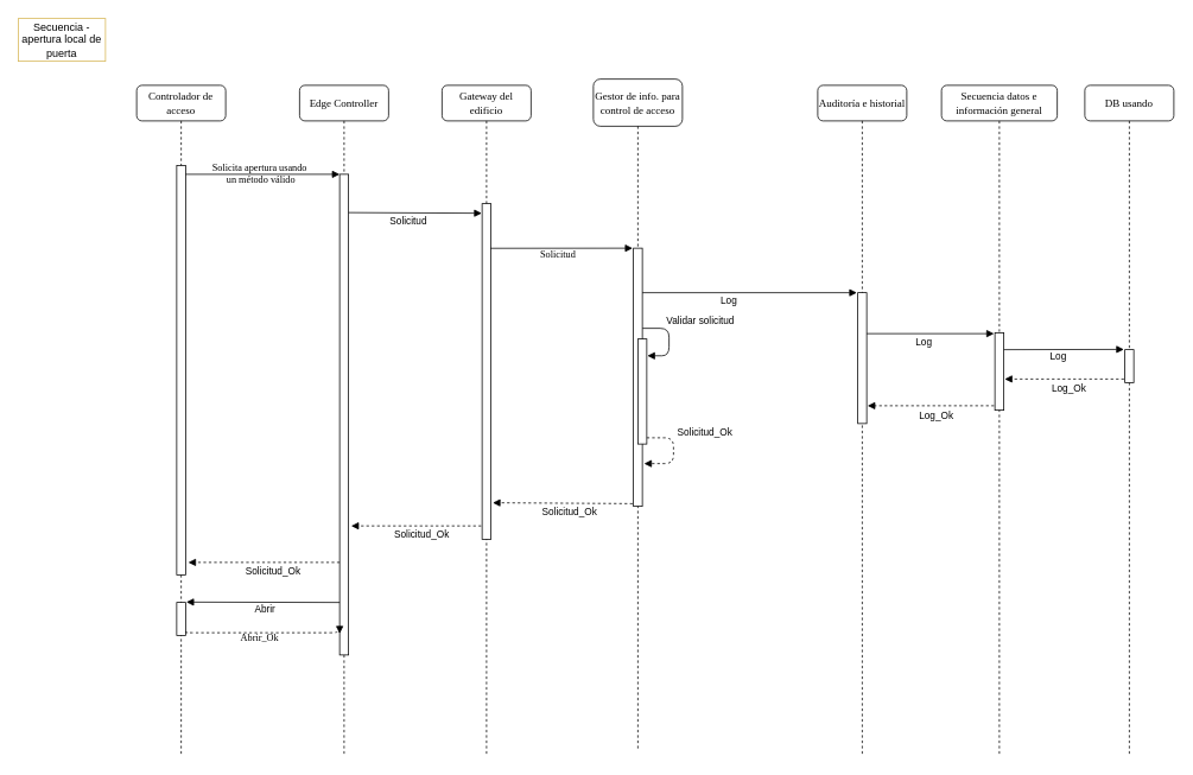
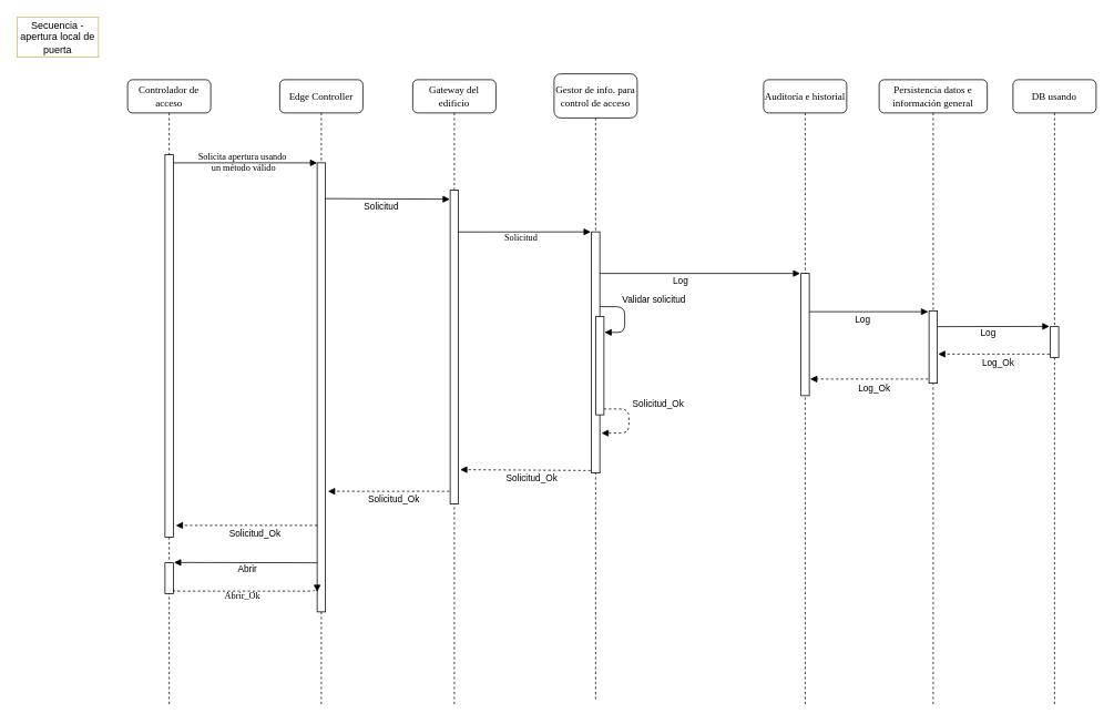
  <mxCell id="0" />
  <mxCell id="1" parent="0" />
  <mxCell id="2" value="Gestor de info. para control de acceso" style="shape=umlLifeline;perimeter=lifelinePerimeter;whiteSpace=wrap;html=1;container=0;collapsible=0;recursiveResize=0;outlineConnect=0;rounded=1;shadow=0;comic=0;labelBackgroundColor=none;strokeWidth=1;fontFamily=Verdana;fontSize=12;align=center;size=53;" parent="1" vertex="1"><mxGeometry x="666" y="88" width="100" height="753" as="geometry" /></mxCell>
  <mxCell id="3" value="Edge Controller" style="shape=umlLifeline;perimeter=lifelinePerimeter;whiteSpace=wrap;html=1;container=1;collapsible=0;recursiveResize=0;outlineConnect=0;rounded=1;shadow=0;comic=0;labelBackgroundColor=none;strokeWidth=1;fontFamily=Verdana;fontSize=12;align=center;" parent="1" vertex="1"><mxGeometry x="336" y="95" width="100" height="753" as="geometry" /></mxCell>
  <mxCell id="4" value="" style="html=1;points=[];perimeter=orthogonalPerimeter;rounded=0;shadow=0;comic=0;labelBackgroundColor=none;strokeWidth=1;fontFamily=Verdana;fontSize=12;align=center;" parent="3" vertex="1"><mxGeometry x="45" y="100" width="10" height="540" as="geometry" /></mxCell>
  <mxCell id="5" value="Gateway del edificio" style="shape=umlLifeline;perimeter=lifelinePerimeter;whiteSpace=wrap;html=1;container=1;collapsible=0;recursiveResize=0;outlineConnect=0;rounded=1;shadow=0;comic=0;labelBackgroundColor=none;strokeWidth=1;fontFamily=Verdana;fontSize=12;align=center;" parent="1" vertex="1"><mxGeometry x="496" y="95" width="100" height="753" as="geometry" /></mxCell>
  <mxCell id="6" value="" style="html=1;points=[];perimeter=orthogonalPerimeter;rounded=0;shadow=0;comic=0;labelBackgroundColor=none;strokeWidth=1;fontFamily=Verdana;fontSize=12;align=center;" parent="5" vertex="1"><mxGeometry x="45" y="133" width="10" height="377" as="geometry" /></mxCell>
  <mxCell id="7" value="Controlador de acceso" style="shape=umlLifeline;perimeter=lifelinePerimeter;whiteSpace=wrap;html=1;container=1;collapsible=0;recursiveResize=0;outlineConnect=0;rounded=1;shadow=0;comic=0;labelBackgroundColor=none;strokeWidth=1;fontFamily=Verdana;fontSize=12;align=center;" parent="1" vertex="1"><mxGeometry x="153" y="95" width="100" height="753" as="geometry" /></mxCell>
  <mxCell id="8" value="" style="html=1;points=[];perimeter=orthogonalPerimeter;rounded=0;shadow=0;comic=0;labelBackgroundColor=none;strokeWidth=1;fontFamily=Verdana;fontSize=12;align=center;" parent="7" vertex="1"><mxGeometry x="45" y="90" width="10" height="460" as="geometry" /></mxCell>
  <mxCell id="9" value="" style="html=1;points=[];perimeter=orthogonalPerimeter;rounded=0;shadow=0;comic=0;labelBackgroundColor=none;strokeWidth=1;fontFamily=Verdana;fontSize=12;align=center;" vertex="1" parent="7"><mxGeometry x="45" y="581" width="10" height="37" as="geometry" /></mxCell>
  <mxCell id="10" value="&lt;span style=&quot;font-size: 11px;&quot;&gt;Solicitud&lt;/span&gt;" style="html=1;verticalAlign=bottom;endArrow=block;labelBackgroundColor=none;fontFamily=Verdana;fontSize=12;elbow=vertical;entryX=-0.09;entryY=0;entryDx=0;entryDy=0;entryPerimeter=0;exitX=0.943;exitY=0.133;exitDx=0;exitDy=0;exitPerimeter=0;" parent="1" target="22" edge="1" source="6"><mxGeometry x="-0.051" y="-16" relative="1" as="geometry"><mxPoint x="551" y="356" as="sourcePoint" /><mxPoint as="offset" /></mxGeometry></mxCell>
  <mxCell id="11" value="Solicita apertura&amp;nbsp;&lt;span style=&quot;background-color: transparent; color: light-dark(rgb(0, 0, 0), rgb(255, 255, 255));&quot;&gt;usando&lt;/span&gt;&lt;div&gt;&lt;span style=&quot;background-color: transparent; color: light-dark(rgb(0, 0, 0), rgb(255, 255, 255));&quot;&gt;&amp;nbsp;un método válido&lt;/span&gt;&lt;/div&gt;" style="html=1;verticalAlign=bottom;endArrow=block;entryX=0;entryY=0;labelBackgroundColor=none;fontFamily=Verdana;fontSize=11;edgeStyle=elbowEdgeStyle;elbow=vertical;" parent="1" source="8" target="4" edge="1"><mxGeometry x="-0.036" y="-15" relative="1" as="geometry"><mxPoint x="273" y="205" as="sourcePoint" /><mxPoint as="offset" /></mxGeometry></mxCell>
  <mxCell id="12" value="Auditoría e historial" style="shape=umlLifeline;perimeter=lifelinePerimeter;whiteSpace=wrap;html=1;container=1;collapsible=0;recursiveResize=0;outlineConnect=0;rounded=1;shadow=0;comic=0;labelBackgroundColor=none;strokeWidth=1;fontFamily=Verdana;fontSize=12;align=center;" parent="1" vertex="1"><mxGeometry x="918" y="95" width="100" height="753" as="geometry" /></mxCell>
  <mxCell id="13" value="" style="html=1;points=[];perimeter=orthogonalPerimeter;rounded=0;shadow=0;comic=0;labelBackgroundColor=none;strokeColor=#000000;strokeWidth=1;fillColor=#FFFFFF;fontFamily=Verdana;fontSize=12;fontColor=#000000;align=center;" parent="12" vertex="1"><mxGeometry x="45" y="233" width="10" height="147" as="geometry" /></mxCell>
- <mxCell id="14" value="Secuencia datos e información general" style="shape=umlLifeline;perimeter=lifelinePerimeter;whiteSpace=wrap;html=1;container=1;collapsible=0;recursiveResize=0;outlineConnect=0;rounded=1;shadow=0;comic=0;labelBackgroundColor=none;strokeWidth=1;fontFamily=Verdana;fontSize=12;align=center;" parent="1" vertex="1"><mxGeometry x="1057" y="95" width="130" height="753" as="geometry" /></mxCell>
+ <mxCell id="14" value="Persistencia datos e información general" style="shape=umlLifeline;perimeter=lifelinePerimeter;whiteSpace=wrap;html=1;container=1;collapsible=0;recursiveResize=0;outlineConnect=0;rounded=1;shadow=0;comic=0;labelBackgroundColor=none;strokeWidth=1;fontFamily=Verdana;fontSize=12;align=center;" parent="1" vertex="1"><mxGeometry x="1057" y="95" width="130" height="753" as="geometry" /></mxCell>
  <mxCell id="15" value="" style="html=1;points=[];perimeter=orthogonalPerimeter;rounded=0;shadow=0;comic=0;labelBackgroundColor=none;strokeColor=#000000;strokeWidth=1;fillColor=#FFFFFF;fontFamily=Verdana;fontSize=12;fontColor=#000000;align=center;" parent="14" vertex="1"><mxGeometry x="60" y="278" width="10" height="87" as="geometry" /></mxCell>
  <mxCell id="16" value="DB usando" style="shape=umlLifeline;perimeter=lifelinePerimeter;whiteSpace=wrap;html=1;container=1;collapsible=0;recursiveResize=0;outlineConnect=0;rounded=1;shadow=0;comic=0;labelBackgroundColor=none;strokeWidth=1;fontFamily=Verdana;fontSize=12;align=center;" parent="1" vertex="1"><mxGeometry x="1218" y="95" width="100" height="753" as="geometry" /></mxCell>
  <mxCell id="17" value="" style="html=1;points=[];perimeter=orthogonalPerimeter;rounded=0;shadow=0;comic=0;labelBackgroundColor=none;strokeColor=#000000;strokeWidth=1;fillColor=#FFFFFF;fontFamily=Verdana;fontSize=12;fontColor=#000000;align=center;" parent="16" vertex="1"><mxGeometry x="45" y="297" width="10" height="37" as="geometry" /></mxCell>
  <mxCell id="18" value="" style="html=1;verticalAlign=bottom;endArrow=block;labelBackgroundColor=none;fontFamily=Verdana;fontSize=12;elbow=vertical;entryX=-0.04;entryY=-0.005;entryDx=0;entryDy=0;entryPerimeter=0;" parent="1" edge="1"><mxGeometry x="-0.041" y="-17" relative="1" as="geometry"><mxPoint x="391" y="238" as="sourcePoint" /><mxPoint x="540.6" y="238.72" as="targetPoint" /><mxPoint as="offset" /></mxGeometry></mxCell>
  <mxCell id="19" value="Solicitud" style="edgeLabel;html=1;align=center;verticalAlign=middle;resizable=0;points=[];" parent="18" vertex="1" connectable="0"><mxGeometry x="-0.384" relative="1" as="geometry"><mxPoint x="21" y="9" as="offset" /></mxGeometry></mxCell>
  <mxCell id="20" value="" style="html=1;verticalAlign=bottom;endArrow=block;labelBackgroundColor=none;fontFamily=Verdana;fontSize=12;edgeStyle=elbowEdgeStyle;elbow=horizontal;entryX=1.067;entryY=0.16;entryDx=0;entryDy=0;entryPerimeter=0;" parent="1" target="23" edge="1"><mxGeometry x="-0.041" y="-17" relative="1" as="geometry"><mxPoint x="721" y="368" as="sourcePoint" /><mxPoint x="771" y="398" as="targetPoint" /><mxPoint as="offset" /><Array as="points"><mxPoint x="751" y="378" /></Array></mxGeometry></mxCell>
  <mxCell id="21" value="Validar solicitud" style="edgeLabel;html=1;align=center;verticalAlign=middle;resizable=0;points=[];" parent="20" vertex="1" connectable="0"><mxGeometry x="-0.274" relative="1" as="geometry"><mxPoint x="34" y="-10" as="offset" /></mxGeometry></mxCell>
  <mxCell id="22" value="" style="html=1;points=[];perimeter=orthogonalPerimeter;rounded=0;shadow=0;comic=0;labelBackgroundColor=none;strokeWidth=1;fontFamily=Verdana;fontSize=12;align=center;" parent="1" vertex="1"><mxGeometry x="711" y="278" width="10" height="290" as="geometry" /></mxCell>
  <mxCell id="23" value="" style="html=1;points=[];perimeter=orthogonalPerimeter;rounded=0;shadow=0;comic=0;labelBackgroundColor=none;strokeWidth=1;fontFamily=Verdana;fontSize=12;align=center;" parent="1" vertex="1"><mxGeometry x="716" y="380" width="10" height="118" as="geometry" /></mxCell>
  <mxCell id="24" value="" style="html=1;verticalAlign=bottom;endArrow=block;labelBackgroundColor=none;fontFamily=Verdana;fontSize=12;elbow=vertical;exitX=1.001;exitY=0.193;exitDx=0;exitDy=0;exitPerimeter=0;" parent="1" edge="1"><mxGeometry x="-0.051" y="-16" relative="1" as="geometry"><mxPoint x="973" y="374" as="sourcePoint" /><mxPoint x="1116" y="374" as="targetPoint" /><mxPoint as="offset" /></mxGeometry></mxCell>
  <mxCell id="25" value="Log" style="edgeLabel;html=1;align=center;verticalAlign=middle;resizable=0;points=[];" parent="24" vertex="1" connectable="0"><mxGeometry x="-0.327" y="-1" relative="1" as="geometry"><mxPoint x="15" y="7" as="offset" /></mxGeometry></mxCell>
  <mxCell id="26" value="" style="html=1;verticalAlign=bottom;endArrow=block;labelBackgroundColor=none;fontFamily=Verdana;fontSize=12;elbow=vertical;dashed=1;" parent="1" edge="1"><mxGeometry x="-0.051" y="-16" relative="1" as="geometry"><mxPoint x="1116" y="455" as="sourcePoint" /><mxPoint x="974" y="455" as="targetPoint" /><mxPoint as="offset" /></mxGeometry></mxCell>
  <mxCell id="27" value="Log_Ok" style="edgeLabel;html=1;align=center;verticalAlign=middle;resizable=0;points=[];" parent="26" vertex="1" connectable="0"><mxGeometry x="-0.327" y="-1" relative="1" as="geometry"><mxPoint x="-18" y="11" as="offset" /></mxGeometry></mxCell>
  <mxCell id="28" value="" style="html=1;verticalAlign=bottom;endArrow=block;labelBackgroundColor=none;fontFamily=Verdana;fontSize=12;elbow=vertical;exitX=1.001;exitY=0.193;exitDx=0;exitDy=0;exitPerimeter=0;entryX=-0.112;entryY=-0.008;entryDx=0;entryDy=0;entryPerimeter=0;" parent="1" target="17" edge="1"><mxGeometry x="-0.051" y="-16" relative="1" as="geometry"><mxPoint x="1127" y="392" as="sourcePoint" /><mxPoint x="1270" y="392" as="targetPoint" /><mxPoint as="offset" /></mxGeometry></mxCell>
  <mxCell id="29" value="Log" style="edgeLabel;html=1;align=center;verticalAlign=middle;resizable=0;points=[];" parent="28" vertex="1" connectable="0"><mxGeometry x="-0.327" y="-1" relative="1" as="geometry"><mxPoint x="15" y="7" as="offset" /></mxGeometry></mxCell>
  <mxCell id="30" value="" style="html=1;verticalAlign=bottom;endArrow=block;labelBackgroundColor=none;fontFamily=Verdana;fontSize=12;elbow=vertical;dashed=1;" parent="1" edge="1"><mxGeometry x="-0.051" y="-16" relative="1" as="geometry"><mxPoint x="1262" y="425" as="sourcePoint" /><mxPoint x="1128" y="425" as="targetPoint" /><mxPoint as="offset" /></mxGeometry></mxCell>
  <mxCell id="31" value="Log_Ok" style="edgeLabel;html=1;align=center;verticalAlign=middle;resizable=0;points=[];" parent="30" vertex="1" connectable="0"><mxGeometry x="-0.327" y="-1" relative="1" as="geometry"><mxPoint x="-18" y="11" as="offset" /></mxGeometry></mxCell>
  <mxCell id="32" value="Secuencia - apertura local de puerta" style="rounded=0;whiteSpace=wrap;html=1;fillColor=#ffffff;strokeColor=#d6b656;" parent="1" vertex="1"><mxGeometry x="20" y="20" width="98" height="48" as="geometry" /></mxCell>
  <mxCell id="33" value="" style="html=1;verticalAlign=bottom;endArrow=block;labelBackgroundColor=none;fontFamily=Verdana;fontSize=12;elbow=vertical;exitX=-0.013;exitY=0.979;exitDx=0;exitDy=0;exitPerimeter=0;dashed=1;" parent="1" edge="1"><mxGeometry relative="1" as="geometry"><mxPoint x="710" y="565" as="sourcePoint" /><mxPoint x="553" y="564" as="targetPoint" /></mxGeometry></mxCell>
  <mxCell id="34" value="Solicitud_Ok" style="edgeLabel;html=1;align=center;verticalAlign=middle;resizable=0;points=[];" parent="33" vertex="1" connectable="0"><mxGeometry x="-0.327" y="-1" relative="1" as="geometry"><mxPoint x="-19" y="10" as="offset" /></mxGeometry></mxCell>
  <mxCell id="35" value="" style="html=1;verticalAlign=bottom;endArrow=block;labelBackgroundColor=none;fontFamily=Verdana;fontSize=12;elbow=vertical;exitX=-0.013;exitY=0.979;exitDx=0;exitDy=0;exitPerimeter=0;dashed=1;" parent="1" edge="1"><mxGeometry relative="1" as="geometry"><mxPoint x="540" y="590" as="sourcePoint" /><mxPoint x="394" y="590" as="targetPoint" /></mxGeometry></mxCell>
  <mxCell id="36" value="Solicitud_Ok" style="edgeLabel;html=1;align=center;verticalAlign=middle;resizable=0;points=[];" parent="35" vertex="1" connectable="0"><mxGeometry x="-0.327" y="-1" relative="1" as="geometry"><mxPoint x="-19" y="10" as="offset" /></mxGeometry></mxCell>
  <mxCell id="37" value="" style="html=1;verticalAlign=bottom;endArrow=block;labelBackgroundColor=none;fontFamily=Verdana;fontSize=12;elbow=vertical;dashed=1;" parent="1" edge="1"><mxGeometry relative="1" as="geometry"><mxPoint x="381" y="631" as="sourcePoint" /><mxPoint x="211" y="631" as="targetPoint" /></mxGeometry></mxCell>
  <mxCell id="38" value="Solicitud_Ok" style="edgeLabel;html=1;align=center;verticalAlign=middle;resizable=0;points=[];" parent="37" vertex="1" connectable="0"><mxGeometry x="-0.327" y="-1" relative="1" as="geometry"><mxPoint x="-19" y="10" as="offset" /></mxGeometry></mxCell>
  <mxCell id="39" value="" style="html=1;verticalAlign=bottom;endArrow=block;labelBackgroundColor=none;fontFamily=Verdana;fontSize=12;edgeStyle=elbowEdgeStyle;elbow=horizontal;dashed=1;" edge="1" parent="1"><mxGeometry x="-0.041" y="-17" relative="1" as="geometry"><mxPoint x="726" y="491" as="sourcePoint" /><mxPoint x="723" y="520" as="targetPoint" /><mxPoint as="offset" /><Array as="points"><mxPoint x="756" y="501" /></Array></mxGeometry></mxCell>
  <mxCell id="40" value="Solicitud_Ok" style="edgeLabel;html=1;align=center;verticalAlign=middle;resizable=0;points=[];" vertex="1" connectable="0" parent="39"><mxGeometry x="-0.274" relative="1" as="geometry"><mxPoint x="34" y="-10" as="offset" /></mxGeometry></mxCell>
  <mxCell id="41" value="" style="html=1;verticalAlign=bottom;endArrow=block;labelBackgroundColor=none;fontFamily=Verdana;fontSize=12;elbow=vertical;entryX=1.081;entryY=-0.011;entryDx=0;entryDy=0;entryPerimeter=0;" edge="1" parent="1" target="9"><mxGeometry x="-0.041" y="-17" relative="1" as="geometry"><mxPoint x="381" y="676" as="sourcePoint" /><mxPoint x="210" y="674" as="targetPoint" /><mxPoint as="offset" /></mxGeometry></mxCell>
  <mxCell id="42" value="Abrir" style="edgeLabel;html=1;align=center;verticalAlign=middle;resizable=0;points=[];" vertex="1" connectable="0" parent="41"><mxGeometry x="-0.384" relative="1" as="geometry"><mxPoint x="-32" y="8" as="offset" /></mxGeometry></mxCell>
  <mxCell id="43" value="Abrir_Ok" style="html=1;verticalAlign=bottom;endArrow=block;entryX=0;entryY=0;labelBackgroundColor=none;fontFamily=Verdana;fontSize=11;edgeStyle=elbowEdgeStyle;elbow=vertical;dashed=1;" edge="1" parent="1"><mxGeometry x="-0.036" y="-15" relative="1" as="geometry"><mxPoint x="208" y="709" as="sourcePoint" /><mxPoint as="offset" /><mxPoint x="381" y="711" as="targetPoint" /></mxGeometry></mxCell>
  <mxCell id="44" value="" style="html=1;verticalAlign=bottom;endArrow=block;labelBackgroundColor=none;fontFamily=Verdana;fontSize=12;elbow=vertical;exitX=1.001;exitY=0.193;exitDx=0;exitDy=0;exitPerimeter=0;" edge="1" parent="1"><mxGeometry x="-0.051" y="-16" relative="1" as="geometry"><mxPoint x="721" y="328" as="sourcePoint" /><mxPoint x="962" y="328" as="targetPoint" /><mxPoint as="offset" /></mxGeometry></mxCell>
  <mxCell id="45" value="Log" style="edgeLabel;html=1;align=center;verticalAlign=middle;resizable=0;points=[];" vertex="1" connectable="0" parent="44"><mxGeometry x="-0.327" y="-1" relative="1" as="geometry"><mxPoint x="15" y="7" as="offset" /></mxGeometry></mxCell>
